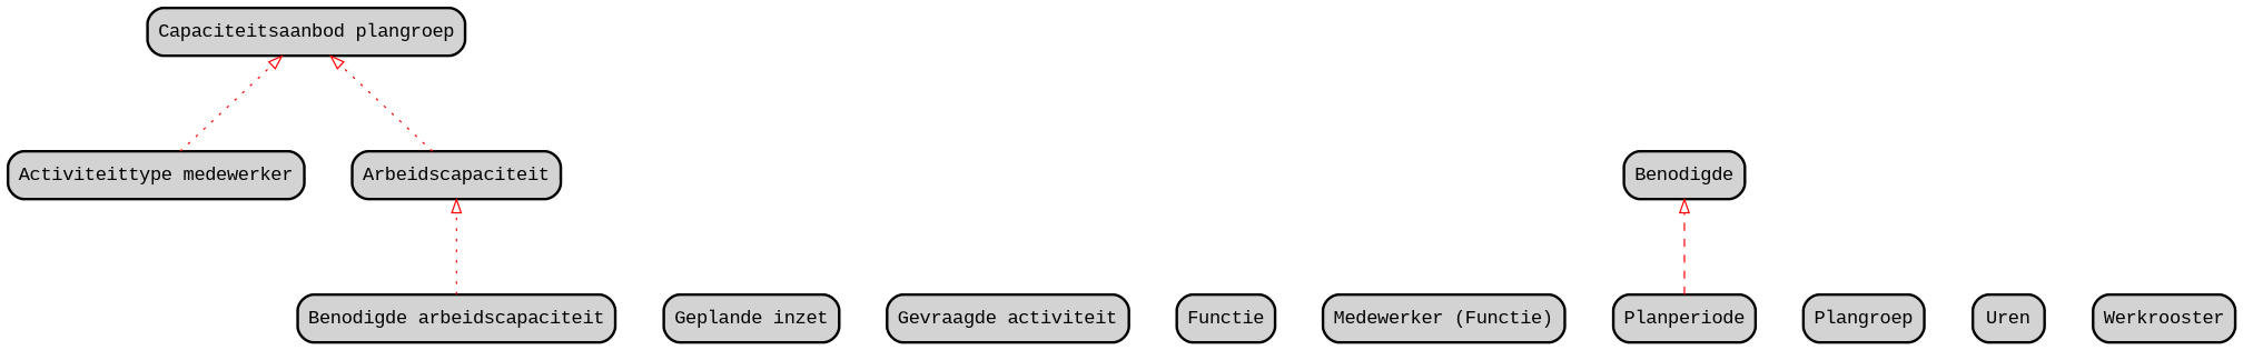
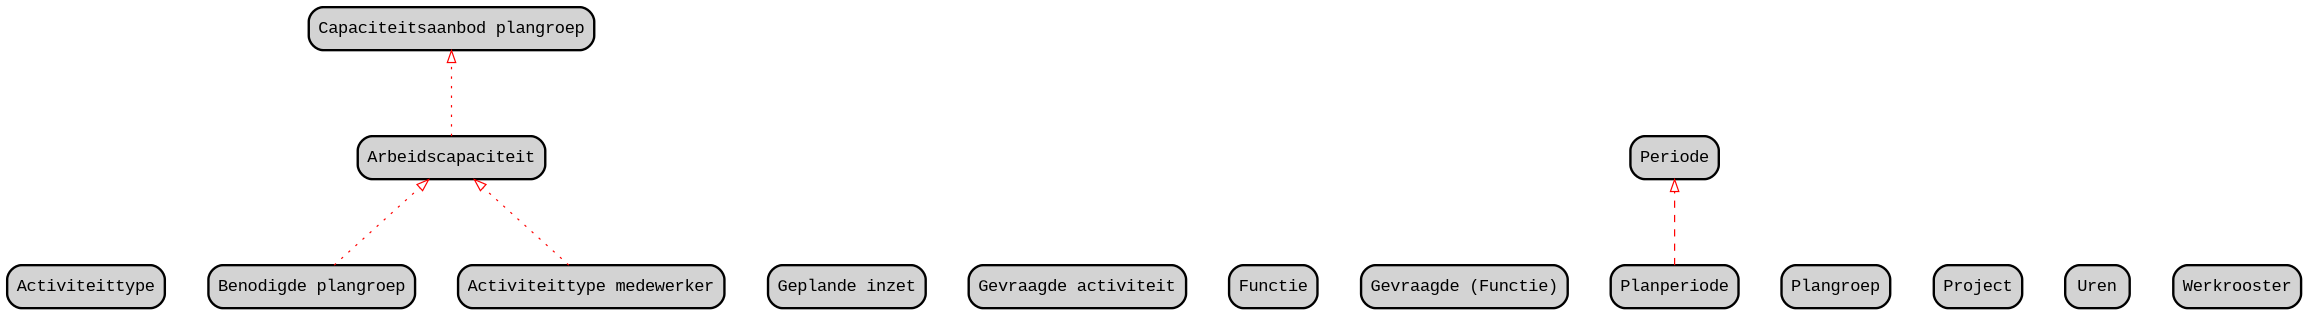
  digraph {
    bgcolor=white
    fontname="Liberation Mono"
    nodesep=0.5
    rank=same
    rankdir=BT
    ranksep=1
    remincross=true
    node [bgcolor=lightgray fontname="Liberation Mono" shape=box style="rounded,filled,bold"]
    edge [arrowhead=onormal color=red fontname="Liberation Mono" style=dotted]
+   n1 [label=Activiteittype]
    n2 [label=Arbeidscapaciteit]
    n3 [label="Capaciteitsaanbod plangroep"]
-   n4 [label="Benodigde arbeidscapaciteit"]
+   n4 [label="Benodigde plangroep"]
    n5 [label="Activiteittype medewerker"]
    n6 [label="Geplande inzet"]
    n7 [label="Gevraagde activiteit"]
    n8 [label=Functie]
-   n9 [label="Medewerker (Functie)"]
-   n10 [label=Benodigde]
+   n9 [label="Gevraagde (Functie)"]
+   n10 [label=Periode]
    n11 [label=Plangroep]
    n12 [label=Planperiode]
+   n13 [label=Project]
    n14 [label=Uren]
    n15 [label=Werkrooster]
    n2 -> n3
    n4 -> n2
-   n5 -> n3
+   n5 -> n2
    n12 -> n10 [style=dashed]
  }
